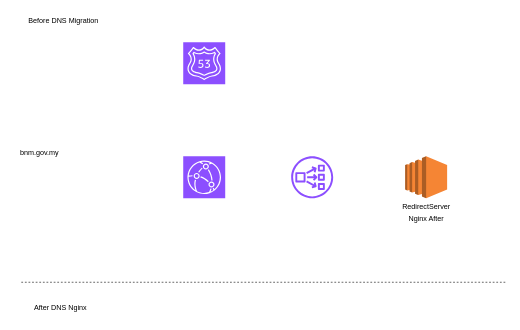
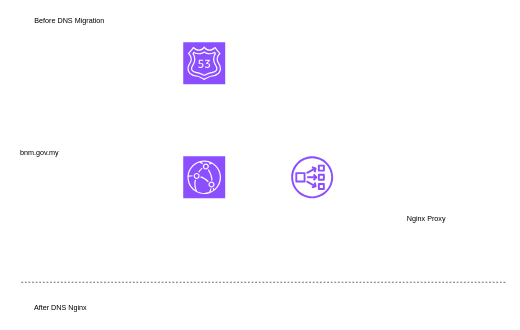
  <mxCell id="0" />
  <mxCell id="1" parent="0" />
- <mxCell id="2" value="Before DNS Migration" style="text;html=1;align=center;verticalAlign=middle;resizable=0;points=[];autosize=1;strokeColor=none;fillColor=none;" vertex="1" parent="1"><mxGeometry x="35" y="20" width="140" height="30" as="geometry" /></mxCell>
- <mxCell id="3" value="RedirectServer" style="outlineConnect=0;dashed=0;verticalLabelPosition=bottom;verticalAlign=top;align=center;html=1;shape=mxgraph.aws3.ec2;fillColor=#F58534;gradientColor=none;" vertex="1" parent="1"><mxGeometry x="675" y="260" width="70" height="70" as="geometry" /></mxCell>
+ <mxCell id="2" value="Before DNS Migration" style="text;html=1;align=center;verticalAlign=middle;resizable=0;points=[];autosize=1;strokeColor=none;fillColor=none;" vertex="1" parent="1"><mxGeometry x="45" y="20" width="140" height="30" as="geometry" /></mxCell>
  <mxCell id="4" value="" style="sketch=0;outlineConnect=0;fontColor=#232F3E;gradientColor=none;fillColor=#8C4FFF;strokeColor=none;dashed=0;verticalLabelPosition=bottom;verticalAlign=top;align=center;html=1;fontSize=12;fontStyle=0;aspect=fixed;pointerEvents=1;shape=mxgraph.aws4.network_load_balancer;" vertex="1" parent="1"><mxGeometry x="485" y="260" width="70" height="70" as="geometry" /></mxCell>
  <mxCell id="5" value="" style="sketch=0;points=[[0,0,0],[0.25,0,0],[0.5,0,0],[0.75,0,0],[1,0,0],[0,1,0],[0.25,1,0],[0.5,1,0],[0.75,1,0],[1,1,0],[0,0.25,0],[0,0.5,0],[0,0.75,0],[1,0.25,0],[1,0.5,0],[1,0.75,0]];outlineConnect=0;fontColor=#232F3E;fillColor=#8C4FFF;strokeColor=#ffffff;dashed=0;verticalLabelPosition=bottom;verticalAlign=top;align=center;html=1;fontSize=12;fontStyle=0;aspect=fixed;shape=mxgraph.aws4.resourceIcon;resIcon=mxgraph.aws4.cloudfront;" vertex="1" parent="1"><mxGeometry x="305" y="260" width="70" height="70" as="geometry" /></mxCell>
  <mxCell id="6" value="" style="sketch=0;points=[[0,0,0],[0.25,0,0],[0.5,0,0],[0.75,0,0],[1,0,0],[0,1,0],[0.25,1,0],[0.5,1,0],[0.75,1,0],[1,1,0],[0,0.25,0],[0,0.5,0],[0,0.75,0],[1,0.25,0],[1,0.5,0],[1,0.75,0]];outlineConnect=0;fontColor=#232F3E;fillColor=#8C4FFF;strokeColor=#ffffff;dashed=0;verticalLabelPosition=bottom;verticalAlign=top;align=center;html=1;fontSize=12;fontStyle=0;aspect=fixed;shape=mxgraph.aws4.resourceIcon;resIcon=mxgraph.aws4.route_53;" vertex="1" parent="1"><mxGeometry x="305" y="70" width="70" height="70" as="geometry" /></mxCell>
  <mxCell id="7" value="" style="endArrow=none;dashed=1;html=1;rounded=0;" edge="1" parent="1"><mxGeometry width="50" height="50" relative="1" as="geometry"><mxPoint x="35" y="470" as="sourcePoint" /><mxPoint x="845" y="470" as="targetPoint" /></mxGeometry></mxCell>
  <mxCell id="8" value="After DNS Nginx" style="text;html=1;align=center;verticalAlign=middle;resizable=0;points=[];autosize=1;strokeColor=none;fillColor=none;" vertex="1" parent="1"><mxGeometry x="35" y="498" width="130" height="30" as="geometry" /></mxCell>
  <mxCell id="9" value="bnm.gov.my" style="text;html=1;align=center;verticalAlign=middle;resizable=0;points=[];autosize=1;strokeColor=none;fillColor=none;" vertex="1" parent="1"><mxGeometry x="20" y="240" width="90" height="30" as="geometry" /></mxCell>
- <mxCell id="10" value="Nginx After" style="text;html=1;align=center;verticalAlign=middle;resizable=0;points=[];autosize=1;strokeColor=none;fillColor=none;" vertex="1" parent="1"><mxGeometry x="665" y="350" width="90" height="30" as="geometry" /></mxCell>
+ <mxCell id="10" value="Nginx Proxy" style="text;html=1;align=center;verticalAlign=middle;resizable=0;points=[];autosize=1;strokeColor=none;fillColor=none;" vertex="1" parent="1"><mxGeometry x="665" y="350" width="90" height="30" as="geometry" /></mxCell>
